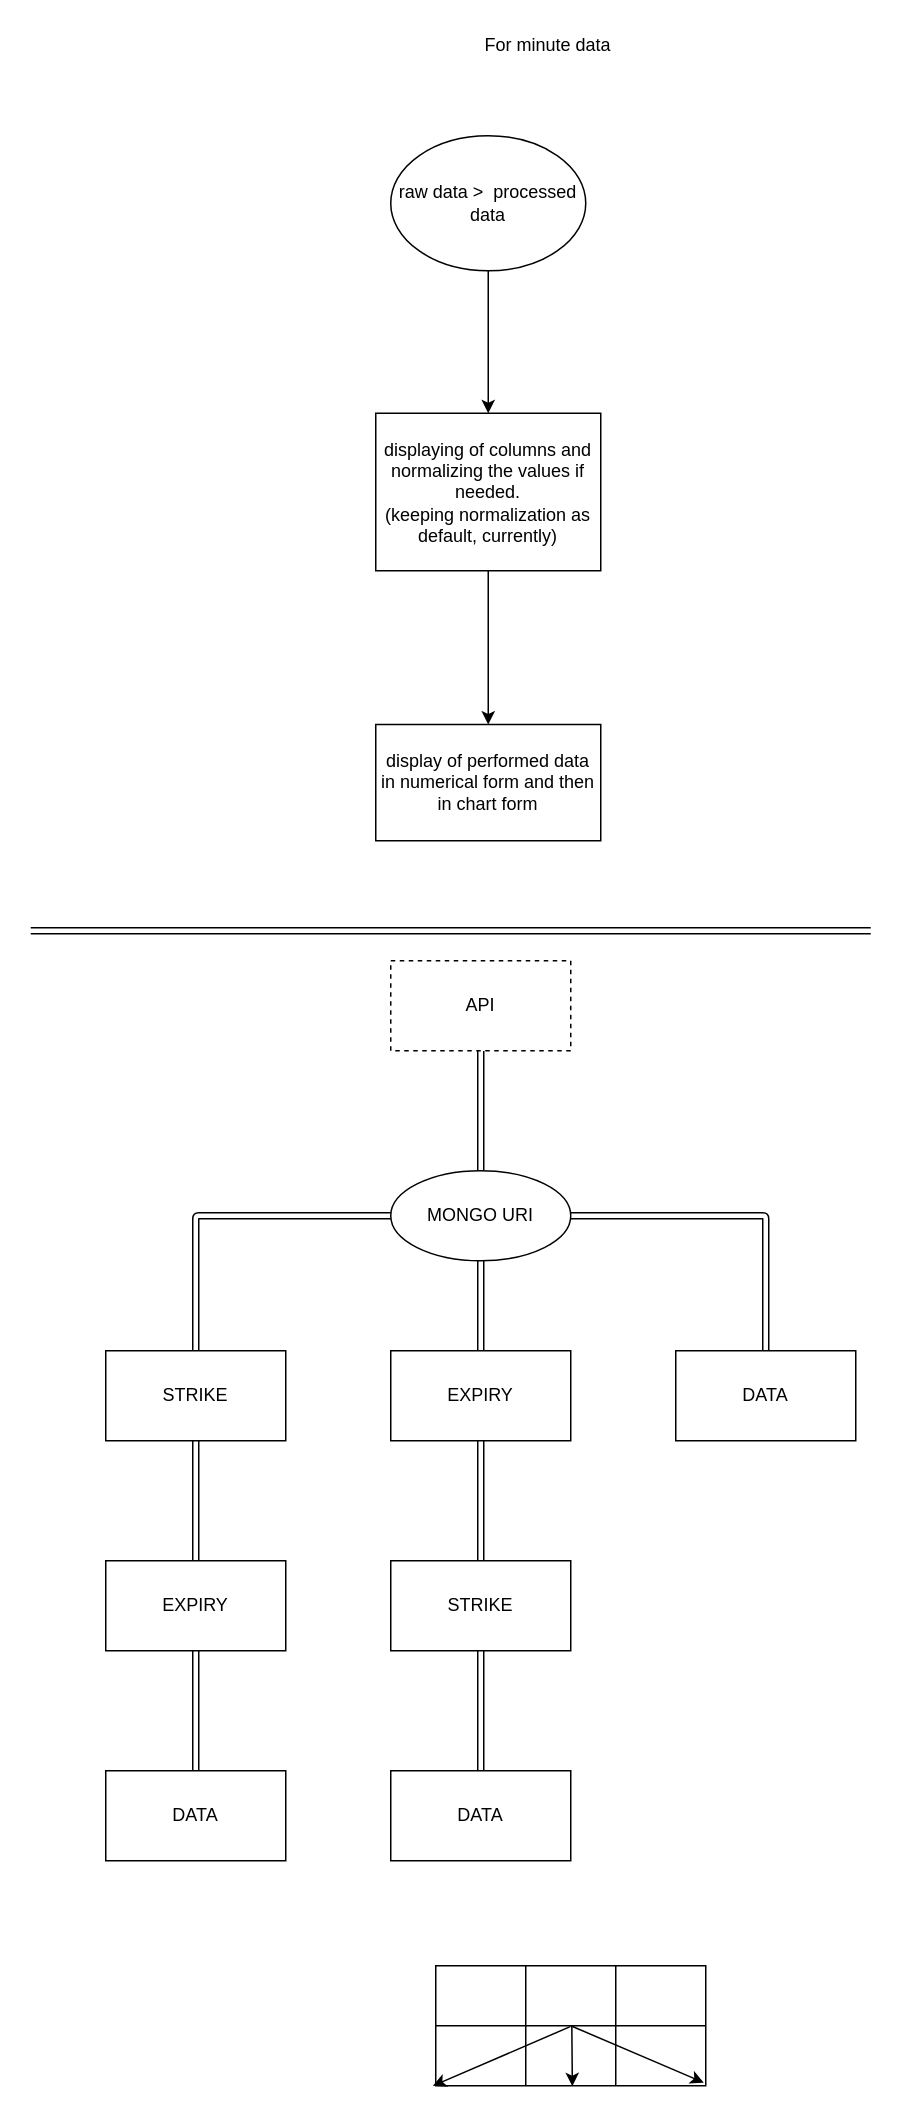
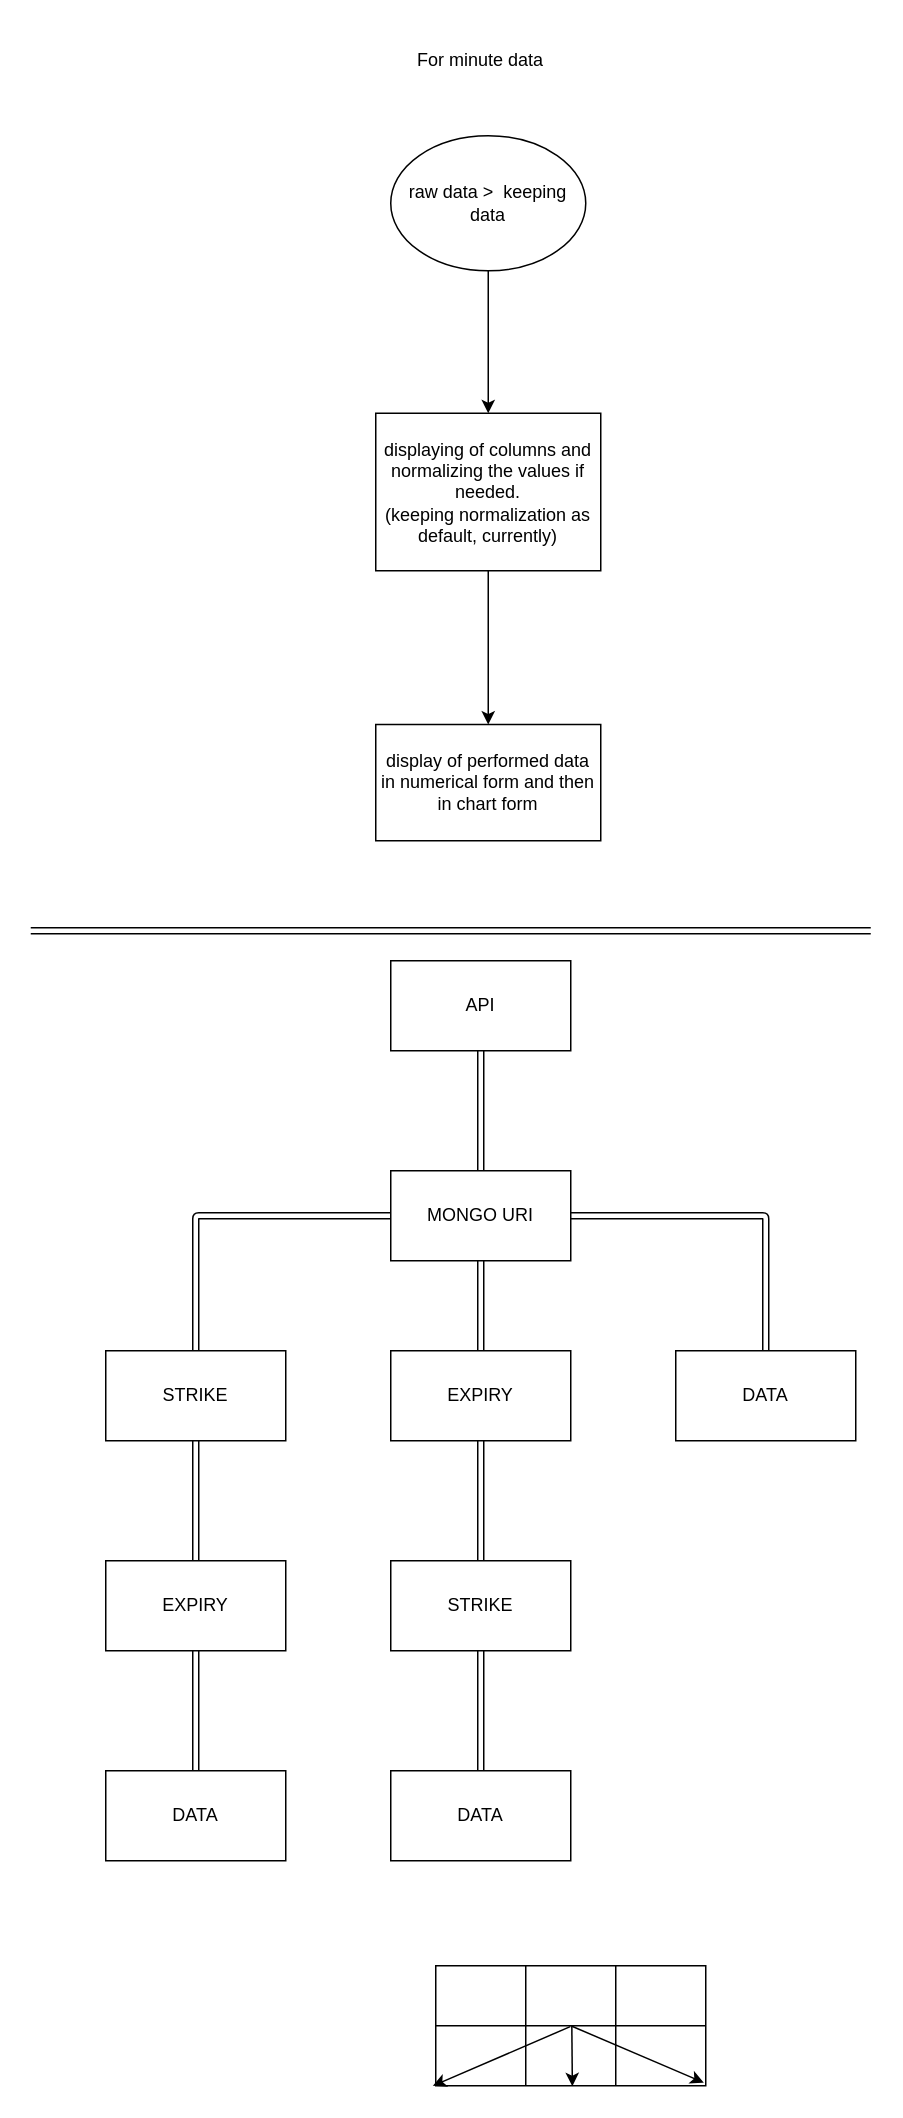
  <mxCell id="0" />
  <mxCell id="1" parent="0" />
- <mxCell id="2" value="For minute data" style="text;strokeColor=none;align=center;fillColor=none;html=1;verticalAlign=middle;whiteSpace=wrap;rounded=0;" parent="1" vertex="1"><mxGeometry x="315" y="10" width="100" height="40" as="geometry" /></mxCell>
+ <mxCell id="2" value="For minute data" style="text;strokeColor=none;align=center;fillColor=none;html=1;verticalAlign=middle;whiteSpace=wrap;rounded=0;" parent="1" vertex="1"><mxGeometry x="270" y="20" width="100" height="40" as="geometry" /></mxCell>
  <mxCell id="3" value="" style="edgeStyle=none;html=1;" parent="1" source="4" target="6" edge="1"><mxGeometry relative="1" as="geometry" /></mxCell>
- <mxCell id="4" value="raw data &amp;gt;&amp;nbsp; processed data" style="ellipse;whiteSpace=wrap;html=1;" parent="1" vertex="1"><mxGeometry x="260" y="90" width="130" height="90" as="geometry" /></mxCell>
+ <mxCell id="4" value="raw data &amp;gt;&amp;nbsp; keeping data" style="ellipse;whiteSpace=wrap;html=1;" parent="1" vertex="1"><mxGeometry x="260" y="90" width="130" height="90" as="geometry" /></mxCell>
  <mxCell id="5" value="" style="edgeStyle=none;html=1;" parent="1" source="6" target="7" edge="1"><mxGeometry relative="1" as="geometry" /></mxCell>
  <mxCell id="6" value="displaying of columns and normalizing the values if needed.&lt;br&gt;(keeping normalization as default, currently)" style="whiteSpace=wrap;html=1;" parent="1" vertex="1"><mxGeometry x="250" y="275" width="150" height="105" as="geometry" /></mxCell>
  <mxCell id="7" value="display of performed data in numerical form and then in chart form" style="whiteSpace=wrap;html=1;" parent="1" vertex="1"><mxGeometry x="250" y="482.5" width="150" height="77.5" as="geometry" /></mxCell>
  <mxCell id="8" value="" style="orthogonalLoop=1;jettySize=auto;html=1;shape=link;" edge="1" parent="1"><mxGeometry width="80" relative="1" as="geometry"><mxPoint x="20" y="620" as="sourcePoint" /><mxPoint x="580" y="620" as="targetPoint" /></mxGeometry></mxCell>
  <mxCell id="9" value="" style="edgeStyle=none;shape=link;html=1;" edge="1" parent="1" source="10" target="14"><mxGeometry relative="1" as="geometry" /></mxCell>
- <mxCell id="10" value="API" style="whiteSpace=wrap;html=1;dashed=1;" vertex="1" parent="1"><mxGeometry x="260" y="640" width="120" height="60" as="geometry" /></mxCell>
+ <mxCell id="10" value="API" style="whiteSpace=wrap;html=1;" vertex="1" parent="1"><mxGeometry x="260" y="640" width="120" height="60" as="geometry" /></mxCell>
  <mxCell id="11" style="edgeStyle=orthogonalEdgeStyle;shape=link;html=1;entryX=0.5;entryY=0;entryDx=0;entryDy=0;elbow=vertical;" edge="1" parent="1" source="14" target="16"><mxGeometry relative="1" as="geometry" /></mxCell>
  <mxCell id="12" value="" style="edgeStyle=orthogonalEdgeStyle;shape=link;html=1;elbow=vertical;" edge="1" parent="1" source="14" target="18"><mxGeometry relative="1" as="geometry" /></mxCell>
  <mxCell id="13" value="" style="edgeStyle=orthogonalEdgeStyle;shape=link;html=1;elbow=vertical;" edge="1" parent="1" source="14" target="19"><mxGeometry relative="1" as="geometry" /></mxCell>
- <mxCell id="14" value="MONGO URI" style="ellipse;whiteSpace=wrap;html=1;" vertex="1" parent="1"><mxGeometry x="260" y="780" width="120" height="60" as="geometry" /></mxCell>
+ <mxCell id="14" value="MONGO URI" style="whiteSpace=wrap;html=1;" vertex="1" parent="1"><mxGeometry x="260" y="780" width="120" height="60" as="geometry" /></mxCell>
  <mxCell id="15" value="" style="edgeStyle=orthogonalEdgeStyle;shape=link;html=1;elbow=vertical;" edge="1" parent="1" source="16" target="21"><mxGeometry relative="1" as="geometry" /></mxCell>
  <mxCell id="16" value="STRIKE" style="whiteSpace=wrap;html=1;" vertex="1" parent="1"><mxGeometry x="70" y="900" width="120" height="60" as="geometry" /></mxCell>
  <mxCell id="17" value="" style="edgeStyle=orthogonalEdgeStyle;shape=link;html=1;elbow=vertical;" edge="1" parent="1" source="18" target="24"><mxGeometry relative="1" as="geometry" /></mxCell>
  <mxCell id="18" value="EXPIRY" style="whiteSpace=wrap;html=1;" vertex="1" parent="1"><mxGeometry x="260" y="900" width="120" height="60" as="geometry" /></mxCell>
  <mxCell id="19" value="DATA" style="whiteSpace=wrap;html=1;" vertex="1" parent="1"><mxGeometry x="450" y="900" width="120" height="60" as="geometry" /></mxCell>
  <mxCell id="20" value="" style="edgeStyle=orthogonalEdgeStyle;shape=link;html=1;elbow=vertical;" edge="1" parent="1" source="21" target="22"><mxGeometry relative="1" as="geometry" /></mxCell>
  <mxCell id="21" value="EXPIRY" style="whiteSpace=wrap;html=1;" vertex="1" parent="1"><mxGeometry x="70" y="1040" width="120" height="60" as="geometry" /></mxCell>
  <mxCell id="22" value="DATA" style="whiteSpace=wrap;html=1;" vertex="1" parent="1"><mxGeometry x="70" y="1180" width="120" height="60" as="geometry" /></mxCell>
  <mxCell id="23" value="" style="edgeStyle=orthogonalEdgeStyle;shape=link;html=1;elbow=vertical;" edge="1" parent="1" source="24" target="25"><mxGeometry relative="1" as="geometry" /></mxCell>
  <mxCell id="24" value="STRIKE" style="whiteSpace=wrap;html=1;" vertex="1" parent="1"><mxGeometry x="260" y="1040" width="120" height="60" as="geometry" /></mxCell>
  <mxCell id="25" value="DATA" style="whiteSpace=wrap;html=1;" vertex="1" parent="1"><mxGeometry x="260" y="1180" width="120" height="60" as="geometry" /></mxCell>
  <mxCell id="26" value="" style="shape=table;startSize=0;container=1;collapsible=0;childLayout=tableLayout;" vertex="1" parent="1"><mxGeometry x="290" y="1310" width="180" height="80" as="geometry" /></mxCell>
  <mxCell id="27" value="" style="shape=tableRow;horizontal=0;startSize=0;swimlaneHead=0;swimlaneBody=0;top=0;left=0;bottom=0;right=0;collapsible=0;dropTarget=0;fillColor=none;points=[[0,0.5],[1,0.5]];portConstraint=eastwest;" vertex="1" parent="26"><mxGeometry width="180" height="40" as="geometry" /></mxCell>
  <mxCell id="28" value="" style="shape=partialRectangle;html=1;whiteSpace=wrap;connectable=0;overflow=hidden;fillColor=none;top=0;left=0;bottom=0;right=0;pointerEvents=1;" vertex="1" parent="27"><mxGeometry width="60" height="40" as="geometry"><mxRectangle width="60" height="40" as="alternateBounds" /></mxGeometry></mxCell>
  <mxCell id="29" value="" style="shape=partialRectangle;html=1;whiteSpace=wrap;connectable=0;overflow=hidden;fillColor=none;top=0;left=0;bottom=0;right=0;pointerEvents=1;" vertex="1" parent="27"><mxGeometry x="60" width="60" height="40" as="geometry"><mxRectangle width="60" height="40" as="alternateBounds" /></mxGeometry></mxCell>
  <mxCell id="30" value="" style="shape=partialRectangle;html=1;whiteSpace=wrap;connectable=0;overflow=hidden;fillColor=none;top=0;left=0;bottom=0;right=0;pointerEvents=1;" vertex="1" parent="27"><mxGeometry x="120" width="60" height="40" as="geometry"><mxRectangle width="60" height="40" as="alternateBounds" /></mxGeometry></mxCell>
  <mxCell id="31" value="" style="shape=tableRow;horizontal=0;startSize=0;swimlaneHead=0;swimlaneBody=0;top=0;left=0;bottom=0;right=0;collapsible=0;dropTarget=0;fillColor=none;points=[[0,0.5],[1,0.5]];portConstraint=eastwest;" vertex="1" parent="26"><mxGeometry y="40" width="180" height="40" as="geometry" /></mxCell>
  <mxCell id="32" value="" style="shape=partialRectangle;html=1;whiteSpace=wrap;connectable=0;overflow=hidden;fillColor=none;top=0;left=0;bottom=0;right=0;pointerEvents=1;" vertex="1" parent="31"><mxGeometry width="60" height="40" as="geometry"><mxRectangle width="60" height="40" as="alternateBounds" /></mxGeometry></mxCell>
  <mxCell id="33" value="" style="shape=partialRectangle;html=1;whiteSpace=wrap;connectable=0;overflow=hidden;fillColor=none;top=0;left=0;bottom=0;right=0;pointerEvents=1;" vertex="1" parent="31"><mxGeometry x="60" width="60" height="40" as="geometry"><mxRectangle width="60" height="40" as="alternateBounds" /></mxGeometry></mxCell>
  <mxCell id="34" value="" style="shape=partialRectangle;html=1;whiteSpace=wrap;connectable=0;overflow=hidden;fillColor=none;top=0;left=0;bottom=0;right=0;pointerEvents=1;" vertex="1" parent="31"><mxGeometry x="120" width="60" height="40" as="geometry"><mxRectangle width="60" height="40" as="alternateBounds" /></mxGeometry></mxCell>
  <mxCell id="35" value="" style="edgeStyle=none;orthogonalLoop=1;jettySize=auto;html=1;elbow=vertical;entryX=-0.011;entryY=1.002;entryDx=0;entryDy=0;entryPerimeter=0;exitX=0.498;exitY=0.015;exitDx=0;exitDy=0;exitPerimeter=0;" edge="1" parent="26" source="31" target="31"><mxGeometry width="80" relative="1" as="geometry"><mxPoint x="80" y="50" as="sourcePoint" /><mxPoint x="160" y="50" as="targetPoint" /><Array as="points" /></mxGeometry></mxCell>
  <mxCell id="36" value="" style="edgeStyle=none;orthogonalLoop=1;jettySize=auto;html=1;elbow=vertical;exitX=0.504;exitY=0.022;exitDx=0;exitDy=0;exitPerimeter=0;entryX=0.506;entryY=1.008;entryDx=0;entryDy=0;entryPerimeter=0;" edge="1" parent="26" source="31" target="31"><mxGeometry width="80" relative="1" as="geometry"><mxPoint x="110" y="60" as="sourcePoint" /><mxPoint x="190" y="60" as="targetPoint" /><Array as="points" /></mxGeometry></mxCell>
  <mxCell id="37" value="" style="edgeStyle=none;orthogonalLoop=1;jettySize=auto;html=1;elbow=vertical;entryX=0.993;entryY=0.948;entryDx=0;entryDy=0;entryPerimeter=0;exitX=0.5;exitY=0;exitDx=0;exitDy=0;exitPerimeter=0;" edge="1" parent="26" source="31" target="31"><mxGeometry width="80" relative="1" as="geometry"><mxPoint x="-160" as="sourcePoint" /><mxPoint x="-60" y="20" as="targetPoint" /><Array as="points" /></mxGeometry></mxCell>
